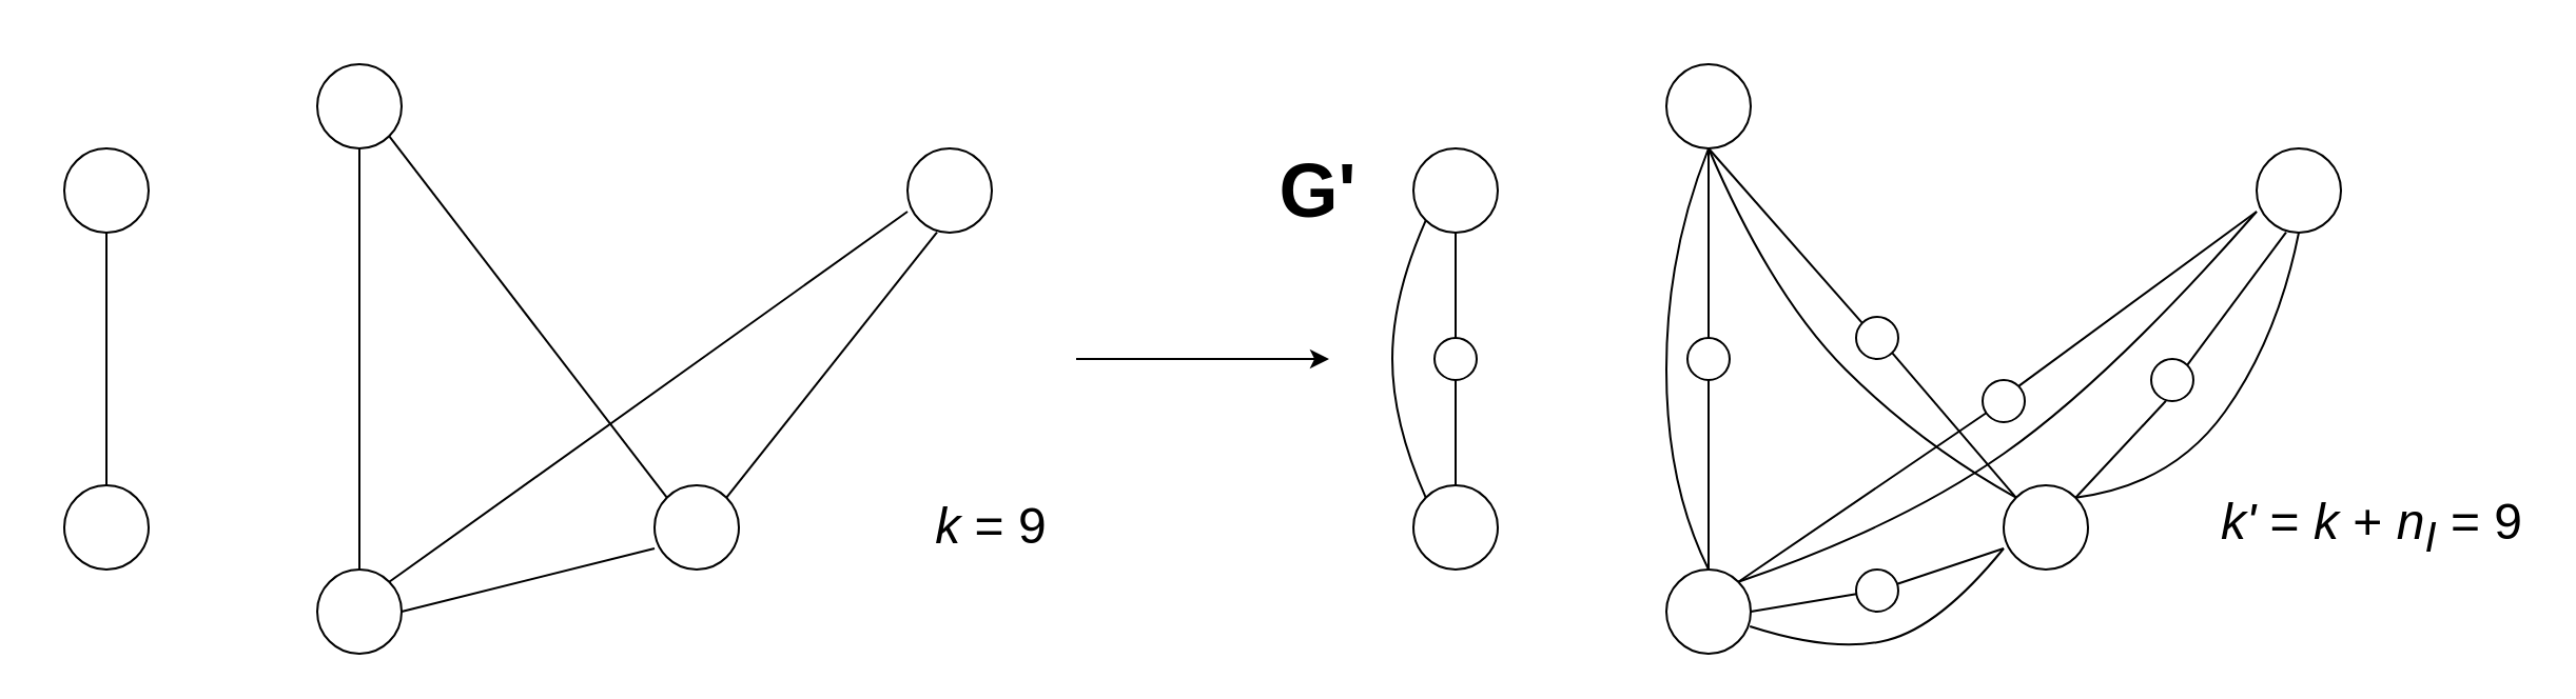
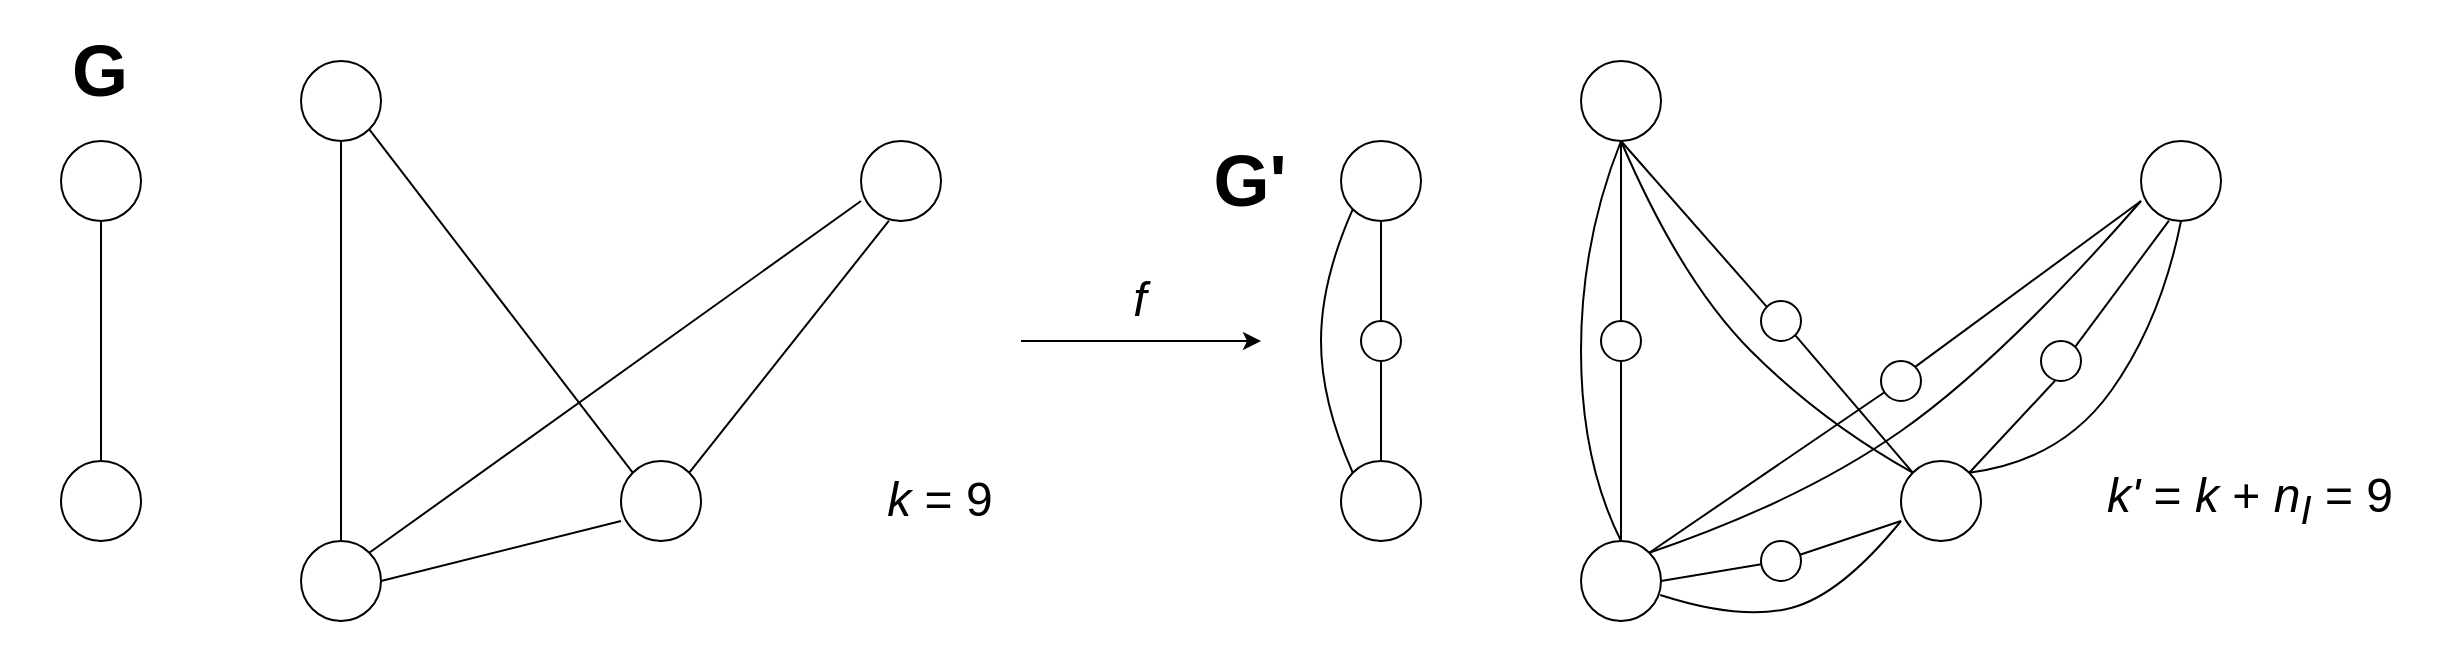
  <mxCell id="0" />
  <mxCell id="1" parent="0" />
  <mxCell id="2" style="edgeStyle=orthogonalEdgeStyle;rounded=0;orthogonalLoop=1;jettySize=auto;html=1;exitX=0.5;exitY=1;exitDx=0;exitDy=0;entryX=0.5;entryY=0;entryDx=0;entryDy=0;endArrow=none;endFill=0;" edge="1" parent="1" source="3" target="4"><mxGeometry relative="1" as="geometry" /></mxCell>
  <mxCell id="3" value="" style="ellipse;whiteSpace=wrap;html=1;aspect=fixed;" vertex="1" parent="1"><mxGeometry x="30" y="70" width="40" height="40" as="geometry" /></mxCell>
  <mxCell id="4" value="" style="ellipse;whiteSpace=wrap;html=1;aspect=fixed;" vertex="1" parent="1"><mxGeometry x="30" y="230" width="40" height="40" as="geometry" /></mxCell>
+ <mxCell id="5" value="&lt;font style=&quot;font-size: 36px;&quot;&gt;&lt;b&gt;G&lt;/b&gt;&lt;/font&gt;" style="text;html=1;strokeColor=none;fillColor=none;align=center;verticalAlign=middle;whiteSpace=wrap;rounded=0;" vertex="1" parent="1"><mxGeometry x="20" y="20" width="60" height="30" as="geometry" /></mxCell>
  <mxCell id="6" style="edgeStyle=orthogonalEdgeStyle;rounded=0;orthogonalLoop=1;jettySize=auto;html=1;exitX=0.5;exitY=1;exitDx=0;exitDy=0;entryX=0.5;entryY=0;entryDx=0;entryDy=0;fontSize=24;endArrow=none;endFill=0;" edge="1" parent="1" source="7" target="8"><mxGeometry relative="1" as="geometry" /></mxCell>
  <mxCell id="7" value="" style="ellipse;whiteSpace=wrap;html=1;aspect=fixed;" vertex="1" parent="1"><mxGeometry x="150" y="30" width="40" height="40" as="geometry" /></mxCell>
  <mxCell id="8" value="" style="ellipse;whiteSpace=wrap;html=1;aspect=fixed;" vertex="1" parent="1"><mxGeometry x="150" y="270" width="40" height="40" as="geometry" /></mxCell>
  <mxCell id="9" value="" style="ellipse;whiteSpace=wrap;html=1;aspect=fixed;" vertex="1" parent="1"><mxGeometry x="310" y="230" width="40" height="40" as="geometry" /></mxCell>
  <mxCell id="10" value="" style="ellipse;whiteSpace=wrap;html=1;aspect=fixed;" vertex="1" parent="1"><mxGeometry x="430" y="70" width="40" height="40" as="geometry" /></mxCell>
  <mxCell id="11" value="" style="endArrow=none;html=1;rounded=0;fontSize=24;" edge="1" parent="1"><mxGeometry width="50" height="50" relative="1" as="geometry"><mxPoint x="190" y="290" as="sourcePoint" /><mxPoint x="310" y="260" as="targetPoint" /></mxGeometry></mxCell>
  <mxCell id="12" value="" style="endArrow=none;html=1;rounded=0;fontSize=24;exitX=1;exitY=0;exitDx=0;exitDy=0;entryX=0.35;entryY=0.995;entryDx=0;entryDy=0;entryPerimeter=0;" edge="1" parent="1" source="9" target="10"><mxGeometry width="50" height="50" relative="1" as="geometry"><mxPoint x="350" y="230" as="sourcePoint" /><mxPoint x="400" y="180" as="targetPoint" /></mxGeometry></mxCell>
  <mxCell id="13" value="" style="endArrow=none;html=1;rounded=0;fontSize=24;exitX=1;exitY=0;exitDx=0;exitDy=0;" edge="1" parent="1" source="8"><mxGeometry width="50" height="50" relative="1" as="geometry"><mxPoint x="180" y="270" as="sourcePoint" /><mxPoint x="430" y="100" as="targetPoint" /></mxGeometry></mxCell>
  <mxCell id="14" value="" style="endArrow=none;html=1;rounded=0;fontSize=24;entryX=0;entryY=0;entryDx=0;entryDy=0;exitX=1;exitY=1;exitDx=0;exitDy=0;" edge="1" parent="1" source="7" target="9"><mxGeometry width="50" height="50" relative="1" as="geometry"><mxPoint x="190" y="60" as="sourcePoint" /><mxPoint x="240" y="10" as="targetPoint" /></mxGeometry></mxCell>
  <mxCell id="15" value="&lt;font style=&quot;font-size: 24px;&quot;&gt;&lt;i&gt;k&lt;/i&gt; = 9&lt;/font&gt;" style="text;html=1;strokeColor=none;fillColor=none;align=center;verticalAlign=middle;whiteSpace=wrap;rounded=0;fontSize=24;" vertex="1" parent="1"><mxGeometry x="430" y="230" width="80" height="40" as="geometry" /></mxCell>
  <mxCell id="16" value="" style="endArrow=classic;html=1;rounded=0;fontSize=36;" edge="1" parent="1"><mxGeometry width="50" height="50" relative="1" as="geometry"><mxPoint x="510" y="170" as="sourcePoint" /><mxPoint x="630" y="170" as="targetPoint" /></mxGeometry></mxCell>
+ <mxCell id="17" value="&lt;font style=&quot;font-size: 24px;&quot;&gt;&lt;i&gt;f&lt;/i&gt;&lt;/font&gt;" style="text;html=1;strokeColor=none;fillColor=none;align=center;verticalAlign=middle;whiteSpace=wrap;rounded=0;fontSize=24;" vertex="1" parent="1"><mxGeometry x="530" y="130" width="80" height="40" as="geometry" /></mxCell>
  <mxCell id="18" style="edgeStyle=orthogonalEdgeStyle;rounded=0;orthogonalLoop=1;jettySize=auto;html=1;exitX=0.5;exitY=1;exitDx=0;exitDy=0;entryX=0.5;entryY=0;entryDx=0;entryDy=0;endArrow=none;endFill=0;startArrow=none;" edge="1" parent="1" source="31" target="20"><mxGeometry relative="1" as="geometry" /></mxCell>
  <mxCell id="19" value="" style="ellipse;whiteSpace=wrap;html=1;aspect=fixed;" vertex="1" parent="1"><mxGeometry x="670" y="70" width="40" height="40" as="geometry" /></mxCell>
  <mxCell id="20" value="" style="ellipse;whiteSpace=wrap;html=1;aspect=fixed;" vertex="1" parent="1"><mxGeometry x="670" y="230" width="40" height="40" as="geometry" /></mxCell>
  <mxCell id="21" value="&lt;font style=&quot;font-size: 36px;&quot;&gt;&lt;b&gt;G'&lt;/b&gt;&lt;/font&gt;" style="text;html=1;strokeColor=none;fillColor=none;align=center;verticalAlign=middle;whiteSpace=wrap;rounded=0;" vertex="1" parent="1"><mxGeometry x="595" y="75" width="60" height="30" as="geometry" /></mxCell>
  <mxCell id="22" style="edgeStyle=orthogonalEdgeStyle;rounded=0;orthogonalLoop=1;jettySize=auto;html=1;exitX=0.5;exitY=1;exitDx=0;exitDy=0;entryX=0.5;entryY=0;entryDx=0;entryDy=0;fontSize=24;endArrow=none;endFill=0;startArrow=none;" edge="1" parent="1" source="34" target="24"><mxGeometry relative="1" as="geometry" /></mxCell>
  <mxCell id="23" value="" style="ellipse;whiteSpace=wrap;html=1;aspect=fixed;" vertex="1" parent="1"><mxGeometry x="790" y="30" width="40" height="40" as="geometry" /></mxCell>
  <mxCell id="24" value="" style="ellipse;whiteSpace=wrap;html=1;aspect=fixed;" vertex="1" parent="1"><mxGeometry x="790" y="270" width="40" height="40" as="geometry" /></mxCell>
  <mxCell id="25" value="" style="ellipse;whiteSpace=wrap;html=1;aspect=fixed;" vertex="1" parent="1"><mxGeometry x="950" y="230" width="40" height="40" as="geometry" /></mxCell>
  <mxCell id="26" value="" style="ellipse;whiteSpace=wrap;html=1;aspect=fixed;" vertex="1" parent="1"><mxGeometry x="1070" y="70" width="40" height="40" as="geometry" /></mxCell>
  <mxCell id="27" value="" style="endArrow=none;html=1;rounded=0;fontSize=24;startArrow=none;" edge="1" parent="1" source="40"><mxGeometry width="50" height="50" relative="1" as="geometry"><mxPoint x="830" y="290" as="sourcePoint" /><mxPoint x="950" y="260" as="targetPoint" /></mxGeometry></mxCell>
  <mxCell id="28" value="" style="endArrow=none;html=1;rounded=0;fontSize=24;exitX=1;exitY=0;exitDx=0;exitDy=0;entryX=0.35;entryY=0.995;entryDx=0;entryDy=0;entryPerimeter=0;startArrow=none;" edge="1" parent="1" source="42" target="26"><mxGeometry width="50" height="50" relative="1" as="geometry"><mxPoint x="990" y="230" as="sourcePoint" /><mxPoint x="1040" y="180" as="targetPoint" /></mxGeometry></mxCell>
  <mxCell id="29" value="" style="endArrow=none;html=1;rounded=0;fontSize=24;exitX=1;exitY=0;exitDx=0;exitDy=0;startArrow=none;" edge="1" parent="1" source="38"><mxGeometry width="50" height="50" relative="1" as="geometry"><mxPoint x="820" y="270" as="sourcePoint" /><mxPoint x="1070" y="100" as="targetPoint" /></mxGeometry></mxCell>
  <mxCell id="30" value="" style="endArrow=none;html=1;rounded=0;fontSize=24;entryX=0;entryY=0;entryDx=0;entryDy=0;exitX=1;exitY=1;exitDx=0;exitDy=0;startArrow=none;" edge="1" parent="1" source="36" target="25"><mxGeometry width="50" height="50" relative="1" as="geometry"><mxPoint x="830" y="60" as="sourcePoint" /><mxPoint x="880" y="10" as="targetPoint" /></mxGeometry></mxCell>
  <mxCell id="31" value="" style="ellipse;whiteSpace=wrap;html=1;aspect=fixed;fontSize=36;" vertex="1" parent="1"><mxGeometry x="680" y="160" width="20" height="20" as="geometry" /></mxCell>
  <mxCell id="32" value="" style="edgeStyle=orthogonalEdgeStyle;rounded=0;orthogonalLoop=1;jettySize=auto;html=1;exitX=0.5;exitY=1;exitDx=0;exitDy=0;entryX=0.5;entryY=0;entryDx=0;entryDy=0;endArrow=none;endFill=0;" edge="1" parent="1" source="19" target="31"><mxGeometry relative="1" as="geometry"><mxPoint x="690" y="110" as="sourcePoint" /><mxPoint x="690" y="230" as="targetPoint" /></mxGeometry></mxCell>
  <mxCell id="33" value="" style="curved=1;endArrow=none;html=1;rounded=0;fontSize=36;entryX=0;entryY=1;entryDx=0;entryDy=0;exitX=0;exitY=0;exitDx=0;exitDy=0;endFill=0;" edge="1" parent="1" source="20" target="19"><mxGeometry width="50" height="50" relative="1" as="geometry"><mxPoint x="580" y="280" as="sourcePoint" /><mxPoint x="630" y="230" as="targetPoint" /><Array as="points"><mxPoint x="660" y="200" /><mxPoint x="660" y="140" /></Array></mxGeometry></mxCell>
  <mxCell id="34" value="" style="ellipse;whiteSpace=wrap;html=1;aspect=fixed;fontSize=36;" vertex="1" parent="1"><mxGeometry x="800" y="160" width="20" height="20" as="geometry" /></mxCell>
  <mxCell id="35" value="" style="edgeStyle=orthogonalEdgeStyle;rounded=0;orthogonalLoop=1;jettySize=auto;html=1;exitX=0.5;exitY=1;exitDx=0;exitDy=0;entryX=0.5;entryY=0;entryDx=0;entryDy=0;fontSize=24;endArrow=none;endFill=0;" edge="1" parent="1" source="23" target="34"><mxGeometry relative="1" as="geometry"><mxPoint x="810" y="70" as="sourcePoint" /><mxPoint x="810" y="270" as="targetPoint" /></mxGeometry></mxCell>
  <mxCell id="36" value="" style="ellipse;whiteSpace=wrap;html=1;aspect=fixed;fontSize=36;" vertex="1" parent="1"><mxGeometry x="880" y="150" width="20" height="20" as="geometry" /></mxCell>
  <mxCell id="37" value="" style="endArrow=none;html=1;rounded=0;fontSize=24;entryX=0;entryY=0;entryDx=0;entryDy=0;exitX=0.5;exitY=1;exitDx=0;exitDy=0;" edge="1" parent="1" source="23" target="36"><mxGeometry width="50" height="50" relative="1" as="geometry"><mxPoint x="824.142" y="64.142" as="sourcePoint" /><mxPoint x="955.858" y="235.858" as="targetPoint" /></mxGeometry></mxCell>
  <mxCell id="38" value="" style="ellipse;whiteSpace=wrap;html=1;aspect=fixed;fontSize=36;" vertex="1" parent="1"><mxGeometry x="940" y="180" width="20" height="20" as="geometry" /></mxCell>
  <mxCell id="39" value="" style="endArrow=none;html=1;rounded=0;fontSize=24;exitX=1;exitY=0;exitDx=0;exitDy=0;" edge="1" parent="1" source="24" target="38"><mxGeometry width="50" height="50" relative="1" as="geometry"><mxPoint x="824.142" y="275.858" as="sourcePoint" /><mxPoint x="1070" y="100" as="targetPoint" /></mxGeometry></mxCell>
  <mxCell id="40" value="" style="ellipse;whiteSpace=wrap;html=1;aspect=fixed;fontSize=36;" vertex="1" parent="1"><mxGeometry x="880" y="270" width="20" height="20" as="geometry" /></mxCell>
  <mxCell id="41" value="" style="endArrow=none;html=1;rounded=0;fontSize=24;" edge="1" parent="1" target="40"><mxGeometry width="50" height="50" relative="1" as="geometry"><mxPoint x="830" y="290" as="sourcePoint" /><mxPoint x="950" y="260" as="targetPoint" /></mxGeometry></mxCell>
  <mxCell id="42" value="" style="ellipse;whiteSpace=wrap;html=1;aspect=fixed;fontSize=36;" vertex="1" parent="1"><mxGeometry x="1020" y="170" width="20" height="20" as="geometry" /></mxCell>
  <mxCell id="43" value="" style="endArrow=none;html=1;rounded=0;fontSize=24;exitX=1;exitY=0;exitDx=0;exitDy=0;entryX=0.35;entryY=0.995;entryDx=0;entryDy=0;entryPerimeter=0;" edge="1" parent="1" source="25" target="42"><mxGeometry width="50" height="50" relative="1" as="geometry"><mxPoint x="984.142" y="235.858" as="sourcePoint" /><mxPoint x="1084" y="109.8" as="targetPoint" /></mxGeometry></mxCell>
  <mxCell id="44" value="" style="curved=1;endArrow=none;html=1;rounded=0;fontSize=36;exitX=0.5;exitY=0;exitDx=0;exitDy=0;endFill=0;" edge="1" parent="1" source="24"><mxGeometry width="50" height="50" relative="1" as="geometry"><mxPoint x="685.858" y="245.858" as="sourcePoint" /><mxPoint x="810" y="70" as="targetPoint" /><Array as="points"><mxPoint x="790" y="230" /><mxPoint x="790" y="120" /></Array></mxGeometry></mxCell>
  <mxCell id="45" value="" style="curved=1;endArrow=none;html=1;rounded=0;fontSize=36;exitX=0;exitY=0;exitDx=0;exitDy=0;endFill=0;entryX=0.5;entryY=1;entryDx=0;entryDy=0;" edge="1" parent="1" source="25" target="23"><mxGeometry width="50" height="50" relative="1" as="geometry"><mxPoint x="813.2" y="282.2" as="sourcePoint" /><mxPoint x="820" y="70" as="targetPoint" /><Array as="points"><mxPoint x="910" y="210" /><mxPoint x="840" y="140" /></Array></mxGeometry></mxCell>
  <mxCell id="46" value="" style="curved=1;endArrow=none;html=1;rounded=0;fontSize=36;exitX=0.99;exitY=0.675;exitDx=0;exitDy=0;exitPerimeter=0;endFill=0;" edge="1" parent="1" source="24"><mxGeometry width="50" height="50" relative="1" as="geometry"><mxPoint x="880" y="390" as="sourcePoint" /><mxPoint x="950" y="260" as="targetPoint" /><Array as="points"><mxPoint x="870" y="310" /><mxPoint x="920" y="297" /></Array></mxGeometry></mxCell>
  <mxCell id="47" value="" style="curved=1;endArrow=none;html=1;rounded=0;fontSize=36;exitX=1;exitY=0;exitDx=0;exitDy=0;endFill=0;" edge="1" parent="1" source="25"><mxGeometry width="50" height="50" relative="1" as="geometry"><mxPoint x="839.6" y="307" as="sourcePoint" /><mxPoint x="1090" y="110" as="targetPoint" /><Array as="points"><mxPoint x="1030" y="230" /><mxPoint x="1080" y="160" /></Array></mxGeometry></mxCell>
  <mxCell id="48" value="" style="curved=1;endArrow=none;html=1;rounded=0;fontSize=36;exitX=1;exitY=0;exitDx=0;exitDy=0;endFill=0;" edge="1" parent="1" source="24"><mxGeometry width="50" height="50" relative="1" as="geometry"><mxPoint x="994.142" y="245.858" as="sourcePoint" /><mxPoint x="1070" y="100" as="targetPoint" /><Array as="points"><mxPoint x="900" y="250" /><mxPoint x="1000" y="180" /></Array></mxGeometry></mxCell>
  <mxCell id="49" value="&lt;font style=&quot;font-size: 24px;&quot;&gt;&lt;i&gt;k'&lt;/i&gt; = &lt;i&gt;k&lt;/i&gt; + &lt;i&gt;n&lt;sub&gt;I&lt;/sub&gt; &lt;/i&gt;= 9&lt;/font&gt;" style="text;html=1;strokeColor=none;fillColor=none;align=center;verticalAlign=middle;whiteSpace=wrap;rounded=0;fontSize=24;" vertex="1" parent="1"><mxGeometry x="1050" y="230" width="150" height="40" as="geometry" /></mxCell>
